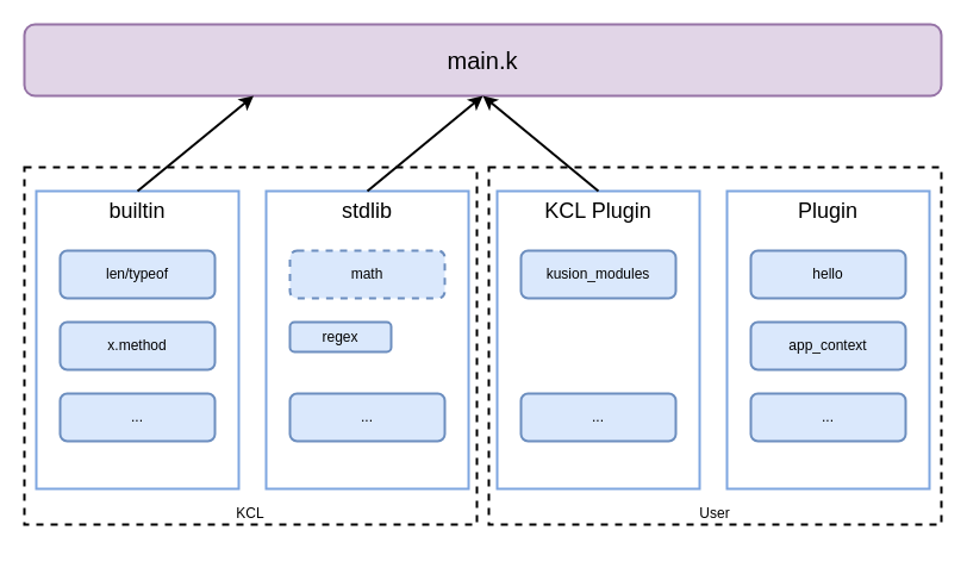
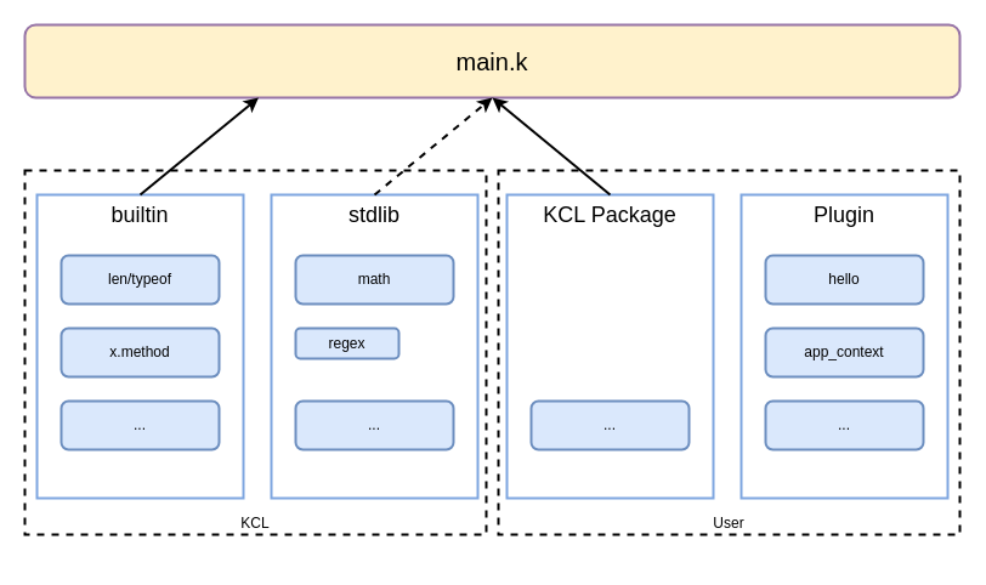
  <mxCell id="0" />
  <mxCell id="1" parent="0" />
  <mxCell id="2" value="User" style="rounded=0;whiteSpace=wrap;html=1;strokeWidth=2;verticalAlign=bottom;dashed=1;" vertex="1" parent="1"><mxGeometry x="410" y="140" width="380" height="300" as="geometry" /></mxCell>
  <mxCell id="3" value="KCL" style="rounded=0;whiteSpace=wrap;html=1;strokeWidth=2;verticalAlign=bottom;dashed=1;" vertex="1" parent="1"><mxGeometry x="20" y="140" width="380" height="300" as="geometry" /></mxCell>
- <mxCell id="4" value="&lt;font style=&quot;font-size: 20px&quot;&gt;main.k&lt;/font&gt;" style="rounded=1;whiteSpace=wrap;html=1;strokeWidth=2;fillColor=#e1d5e7;strokeColor=#9673a6;" parent="1" vertex="1"><mxGeometry x="20" y="20" width="770" height="60" as="geometry" /></mxCell>
+ <mxCell id="4" value="&lt;font style=&quot;font-size: 20px&quot;&gt;main.k&lt;/font&gt;" style="rounded=1;whiteSpace=wrap;html=1;strokeWidth=2;fillColor=#fff2cc;strokeColor=#9673a6;" parent="1" vertex="1"><mxGeometry x="20" y="20" width="770" height="60" as="geometry" /></mxCell>
  <mxCell id="5" value="" style="group" vertex="1" connectable="0" parent="1"><mxGeometry x="30" y="160" width="170" height="250" as="geometry" /></mxCell>
  <mxCell id="6" value="&lt;font style=&quot;font-size: 18px&quot;&gt;builtin&lt;/font&gt;" style="rounded=0;whiteSpace=wrap;html=1;strokeWidth=2;strokeColor=#7EA6E0;verticalAlign=top;" vertex="1" parent="5"><mxGeometry width="170" height="250" as="geometry" /></mxCell>
  <mxCell id="7" value="len/typeof" style="rounded=1;whiteSpace=wrap;html=1;strokeWidth=2;fillColor=#dae8fc;strokeColor=#6c8ebf;" parent="5" vertex="1"><mxGeometry x="20" y="50" width="130" height="40" as="geometry" /></mxCell>
  <mxCell id="8" value="x.method" style="rounded=1;whiteSpace=wrap;html=1;strokeWidth=2;fillColor=#dae8fc;strokeColor=#6c8ebf;" vertex="1" parent="5"><mxGeometry x="20" y="110" width="130" height="40" as="geometry" /></mxCell>
  <mxCell id="9" value="..." style="rounded=1;whiteSpace=wrap;html=1;strokeWidth=2;fillColor=#dae8fc;strokeColor=#6c8ebf;" vertex="1" parent="5"><mxGeometry x="20" y="170" width="130" height="40" as="geometry" /></mxCell>
  <mxCell id="10" value="" style="group" vertex="1" connectable="0" parent="1"><mxGeometry x="223" y="160" width="187" height="300" as="geometry" /></mxCell>
  <mxCell id="11" value="&lt;font style=&quot;font-size: 18px&quot;&gt;stdlib&lt;/font&gt;" style="rounded=0;whiteSpace=wrap;html=1;strokeWidth=2;strokeColor=#7EA6E0;verticalAlign=top;" vertex="1" parent="10"><mxGeometry width="170" height="250" as="geometry" /></mxCell>
- <mxCell id="12" value="math" style="rounded=1;whiteSpace=wrap;html=1;strokeWidth=2;fillColor=#dae8fc;strokeColor=#6c8ebf;dashed=1;" vertex="1" parent="10"><mxGeometry x="20" y="50" width="130" height="40" as="geometry" /></mxCell>
+ <mxCell id="12" value="math" style="rounded=1;whiteSpace=wrap;html=1;strokeWidth=2;fillColor=#dae8fc;strokeColor=#6c8ebf;" vertex="1" parent="10"><mxGeometry x="20" y="50" width="130" height="40" as="geometry" /></mxCell>
  <mxCell id="13" value="regex" style="rounded=1;whiteSpace=wrap;html=1;strokeWidth=2;fillColor=#dae8fc;strokeColor=#6c8ebf;" vertex="1" parent="10"><mxGeometry x="20" y="110" width="85" height="25" as="geometry" /></mxCell>
  <mxCell id="14" value="..." style="rounded=1;whiteSpace=wrap;html=1;strokeWidth=2;fillColor=#dae8fc;strokeColor=#6c8ebf;" vertex="1" parent="10"><mxGeometry x="20" y="170" width="130" height="40" as="geometry" /></mxCell>
  <mxCell id="15" value="" style="group" vertex="1" connectable="0" parent="1"><mxGeometry x="417" y="160" width="170" height="250" as="geometry" /></mxCell>
- <mxCell id="16" value="&lt;font style=&quot;font-size: 18px&quot;&gt;KCL Plugin&lt;/font&gt;" style="rounded=0;whiteSpace=wrap;html=1;strokeWidth=2;strokeColor=#7EA6E0;verticalAlign=top;" vertex="1" parent="15"><mxGeometry width="170" height="250" as="geometry" /></mxCell>
- <mxCell id="17" value="kusion_modules" style="rounded=1;whiteSpace=wrap;html=1;strokeWidth=2;fillColor=#dae8fc;strokeColor=#6c8ebf;" vertex="1" parent="15"><mxGeometry x="20" y="50" width="130" height="40" as="geometry" /></mxCell>
+ <mxCell id="16" value="&lt;font style=&quot;font-size: 18px&quot;&gt;KCL Package&lt;/font&gt;" style="rounded=0;whiteSpace=wrap;html=1;strokeWidth=2;strokeColor=#7EA6E0;verticalAlign=top;" vertex="1" parent="15"><mxGeometry width="170" height="250" as="geometry" /></mxCell>
  <mxCell id="18" value="..." style="rounded=1;whiteSpace=wrap;html=1;strokeWidth=2;fillColor=#dae8fc;strokeColor=#6c8ebf;" vertex="1" parent="15"><mxGeometry x="20" y="170" width="130" height="40" as="geometry" /></mxCell>
  <mxCell id="19" value="" style="group" vertex="1" connectable="0" parent="1"><mxGeometry x="610" y="160" width="170" height="250" as="geometry" /></mxCell>
  <mxCell id="20" value="&lt;font style=&quot;font-size: 18px&quot;&gt;Plugin&lt;/font&gt;" style="rounded=0;whiteSpace=wrap;html=1;strokeWidth=2;strokeColor=#7EA6E0;verticalAlign=top;" vertex="1" parent="19"><mxGeometry width="170" height="250" as="geometry" /></mxCell>
  <mxCell id="21" value="hello" style="rounded=1;whiteSpace=wrap;html=1;strokeWidth=2;fillColor=#dae8fc;strokeColor=#6c8ebf;" vertex="1" parent="19"><mxGeometry x="20" y="50" width="130" height="40" as="geometry" /></mxCell>
  <mxCell id="22" value="app_context" style="rounded=1;whiteSpace=wrap;html=1;strokeWidth=2;fillColor=#dae8fc;strokeColor=#6c8ebf;" vertex="1" parent="19"><mxGeometry x="20" y="110" width="130" height="40" as="geometry" /></mxCell>
  <mxCell id="23" value="..." style="rounded=1;whiteSpace=wrap;html=1;strokeWidth=2;fillColor=#dae8fc;strokeColor=#6c8ebf;" vertex="1" parent="19"><mxGeometry x="20" y="170" width="130" height="40" as="geometry" /></mxCell>
  <mxCell id="24" value="" style="endArrow=classic;html=1;strokeWidth=2;exitX=0.5;exitY=0;exitDx=0;exitDy=0;entryX=0.25;entryY=1;entryDx=0;entryDy=0;" edge="1" parent="1" source="6" target="4"><mxGeometry width="50" height="50" relative="1" as="geometry"><mxPoint y="-20" as="sourcePoint" x="250" /><mxPoint x="500" y="-10" as="targetPoint" /></mxGeometry></mxCell>
- <mxCell id="25" value="" style="endArrow=classic;html=1;strokeWidth=2;exitX=0.5;exitY=0;exitDx=0;exitDy=0;entryX=0.5;entryY=1;entryDx=0;entryDy=0;" edge="1" parent="1" source="11" target="4"><mxGeometry width="50" height="50" relative="1" as="geometry"><mxPoint x="260" y="-10" as="sourcePoint" /><mxPoint x="510" y="0" as="targetPoint" /></mxGeometry></mxCell>
+ <mxCell id="25" value="" style="endArrow=classic;html=1;strokeWidth=2;exitX=0.5;exitY=0;exitDx=0;exitDy=0;entryX=0.5;entryY=1;entryDx=0;entryDy=0;dashed=1;" edge="1" parent="1" source="11" target="4"><mxGeometry width="50" height="50" relative="1" as="geometry"><mxPoint x="260" y="-10" as="sourcePoint" /><mxPoint x="510" y="0" as="targetPoint" /></mxGeometry></mxCell>
  <mxCell id="26" value="" style="endArrow=classic;html=1;strokeWidth=2;entryX=0.5;entryY=1;entryDx=0;entryDy=0;exitX=0.5;exitY=0;exitDx=0;exitDy=0;" edge="1" parent="1" source="16" target="4"><mxGeometry width="50" height="50" relative="1" as="geometry"><mxPoint x="270" y="0" as="sourcePoint" /><mxPoint x="520" y="10" as="targetPoint" /></mxGeometry></mxCell>
